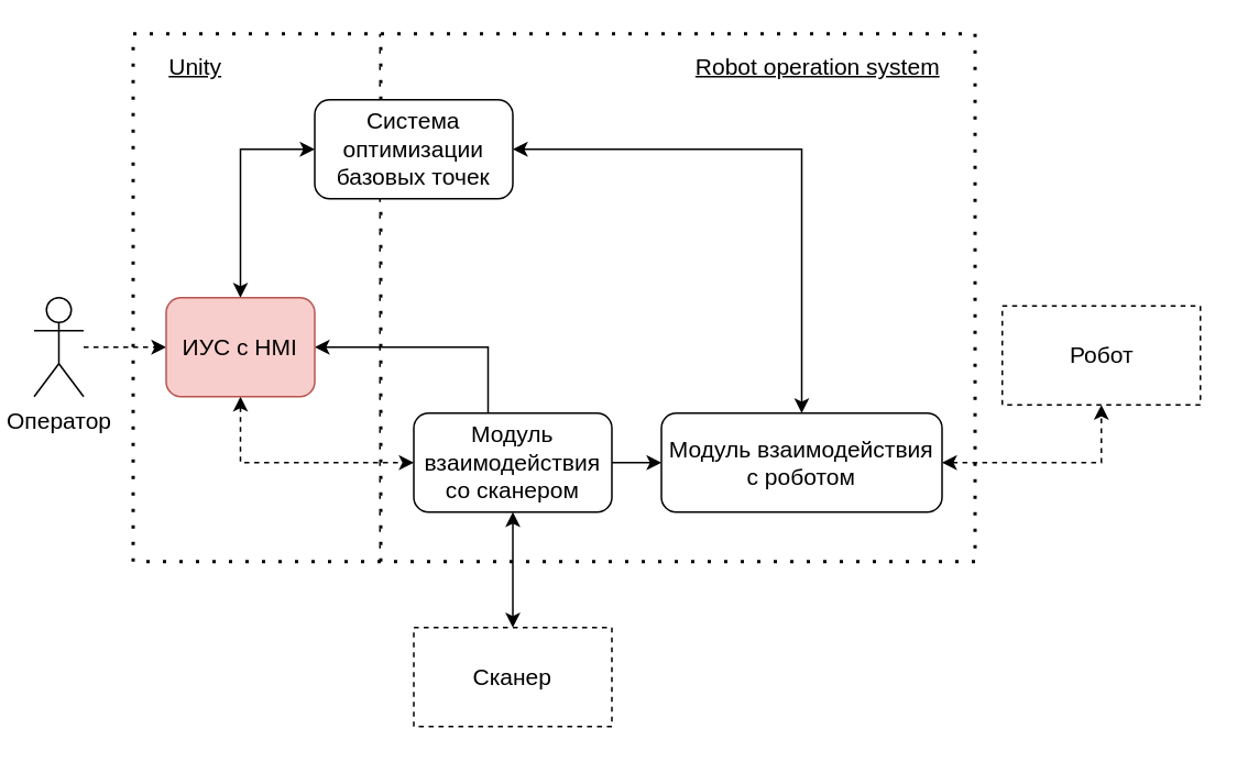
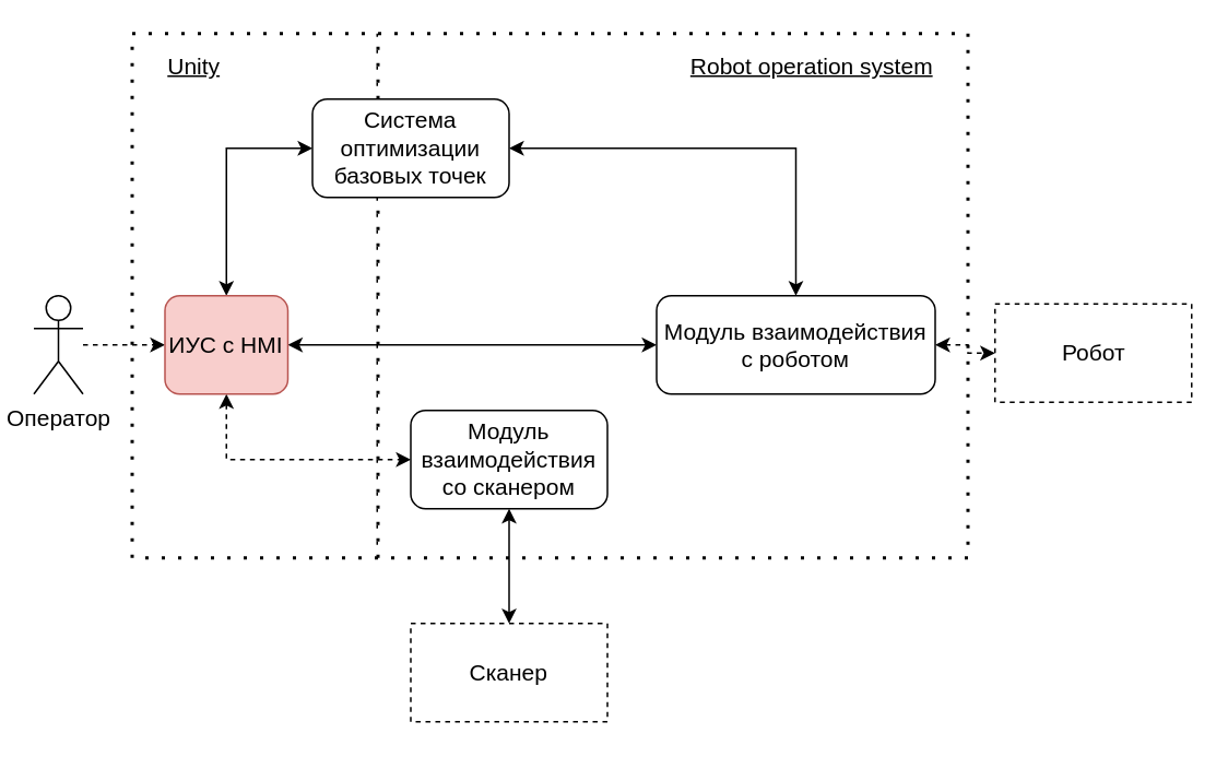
  <mxCell id="0" />
  <mxCell id="1" parent="0" />
  <mxCell id="2" value="" style="rounded=0;whiteSpace=wrap;html=1;dashed=1;dashPattern=1 4;gradientColor=none;strokeWidth=2;fontSize=14;" vertex="1" parent="1"><mxGeometry x="80" y="20" width="150" height="320" as="geometry" /></mxCell>
  <mxCell id="3" value="" style="rounded=0;whiteSpace=wrap;html=1;dashed=1;dashPattern=1 4;gradientColor=none;strokeWidth=2;fontSize=14;" parent="1" vertex="1"><mxGeometry x="230" y="20" width="360" height="320" as="geometry" /></mxCell>
  <mxCell id="4" value="" style="edgeStyle=orthogonalEdgeStyle;rounded=0;orthogonalLoop=1;jettySize=auto;html=1;dashed=1;fontSize=14;" parent="1" source="5" target="9" edge="1"><mxGeometry relative="1" as="geometry" /></mxCell>
  <mxCell id="5" value="Оператор" style="shape=umlActor;verticalLabelPosition=bottom;labelBackgroundColor=#ffffff;verticalAlign=top;html=1;outlineConnect=0;fontSize=14;" parent="1" vertex="1"><mxGeometry x="20" y="180" width="30" height="60" as="geometry" /></mxCell>
  <mxCell id="6" style="edgeStyle=orthogonalEdgeStyle;rounded=0;orthogonalLoop=1;jettySize=auto;html=1;exitX=0.5;exitY=0;exitDx=0;exitDy=0;entryX=0;entryY=0.5;entryDx=0;entryDy=0;startArrow=classic;startFill=1;fontSize=14;" parent="1" source="9" target="11" edge="1"><mxGeometry relative="1" as="geometry" /></mxCell>
  <mxCell id="7" style="edgeStyle=orthogonalEdgeStyle;rounded=0;orthogonalLoop=1;jettySize=auto;html=1;exitX=0.5;exitY=1;exitDx=0;exitDy=0;entryX=0;entryY=0.5;entryDx=0;entryDy=0;startArrow=classic;startFill=1;fontSize=14;dashed=1;" parent="1" source="9" target="13" edge="1"><mxGeometry relative="1" as="geometry" /></mxCell>
  <mxCell id="8" style="edgeStyle=orthogonalEdgeStyle;rounded=0;orthogonalLoop=1;jettySize=auto;html=1;exitX=1;exitY=0.5;exitDx=0;exitDy=0;entryX=0;entryY=0.5;entryDx=0;entryDy=0;startArrow=classic;startFill=1;fontSize=14;" parent="1" source="9" target="16" edge="1"><mxGeometry relative="1" as="geometry" /></mxCell>
- <mxCell id="9" value="ИУС с HMI" style="rounded=1;whiteSpace=wrap;html=1;fontSize=14;fillColor=#f8cecc;strokeColor=#b85450;" parent="1" vertex="1"><mxGeometry x="100" y="180" width="90" height="60" as="geometry" /></mxCell>
+ <mxCell id="9" value="ИУС с HMI" style="rounded=1;whiteSpace=wrap;html=1;fontSize=14;fillColor=#f8cecc;strokeColor=#b85450;" parent="1" vertex="1"><mxGeometry x="100" y="180" width="75" height="60" as="geometry" /></mxCell>
  <mxCell id="10" style="edgeStyle=orthogonalEdgeStyle;rounded=0;orthogonalLoop=1;jettySize=auto;html=1;exitX=1;exitY=0.5;exitDx=0;exitDy=0;entryX=0.5;entryY=0;entryDx=0;entryDy=0;startArrow=classic;startFill=1;fontSize=14;" parent="1" source="11" target="16" edge="1"><mxGeometry relative="1" as="geometry" /></mxCell>
  <mxCell id="11" value="Система оптимизации базовых точек" style="rounded=1;whiteSpace=wrap;html=1;fontSize=14;" parent="1" vertex="1"><mxGeometry x="190" y="60" width="120" height="60" as="geometry" /></mxCell>
  <mxCell id="12" value="" style="edgeStyle=orthogonalEdgeStyle;rounded=0;orthogonalLoop=1;jettySize=auto;html=1;dashed=0;startArrow=classic;startFill=1;entryX=0.5;entryY=0;entryDx=0;entryDy=0;fontSize=14;" parent="1" source="13" target="14" edge="1"><mxGeometry relative="1" as="geometry"><mxPoint x="630" y="390" as="targetPoint" /><Array as="points" /></mxGeometry></mxCell>
  <mxCell id="13" value="Модуль взаимодействия со сканером" style="rounded=1;whiteSpace=wrap;html=1;fontSize=14;" parent="1" vertex="1"><mxGeometry x="250" y="250" width="120" height="60" as="geometry" /></mxCell>
  <mxCell id="14" value="Сканер" style="rounded=0;whiteSpace=wrap;html=1;dashed=1;fontSize=14;" parent="1" vertex="1"><mxGeometry x="250" y="380" width="120" height="60" as="geometry" /></mxCell>
  <mxCell id="15" value="" style="edgeStyle=orthogonalEdgeStyle;rounded=0;orthogonalLoop=1;jettySize=auto;html=1;dashed=1;startArrow=classic;startFill=1;fontSize=14;" parent="1" source="16" target="17" edge="1"><mxGeometry relative="1" as="geometry" /></mxCell>
- <mxCell id="16" value="Модуль взаимодействия с роботом" style="rounded=1;whiteSpace=wrap;html=1;fontSize=14;" parent="1" vertex="1"><mxGeometry x="400" y="250" width="170" height="60" as="geometry" /></mxCell>
+ <mxCell id="16" value="Модуль взаимодействия с роботом" style="rounded=1;whiteSpace=wrap;html=1;fontSize=14;" parent="1" vertex="1"><mxGeometry x="400" y="180" width="170" height="60" as="geometry" /></mxCell>
  <mxCell id="17" value="Робот" style="rounded=0;whiteSpace=wrap;html=1;dashed=1;fontSize=14;" parent="1" vertex="1"><mxGeometry x="606.5" y="185" width="120" height="60" as="geometry" /></mxCell>
  <mxCell id="18" value="Robot operation system" style="text;html=1;strokeColor=none;fillColor=none;align=center;verticalAlign=middle;whiteSpace=wrap;rounded=0;dashed=1;dashPattern=1 4;fontSize=14;fontStyle=4" parent="1" vertex="1"><mxGeometry x="420" y="30" width="150" height="20" as="geometry" /></mxCell>
  <mxCell id="19" value="Unity" style="text;html=1;strokeColor=none;fillColor=none;align=left;verticalAlign=middle;whiteSpace=wrap;rounded=0;dashed=1;dashPattern=1 4;fontSize=14;fontStyle=4" vertex="1" parent="1"><mxGeometry x="100" y="30" width="150" height="20" as="geometry" /></mxCell>
